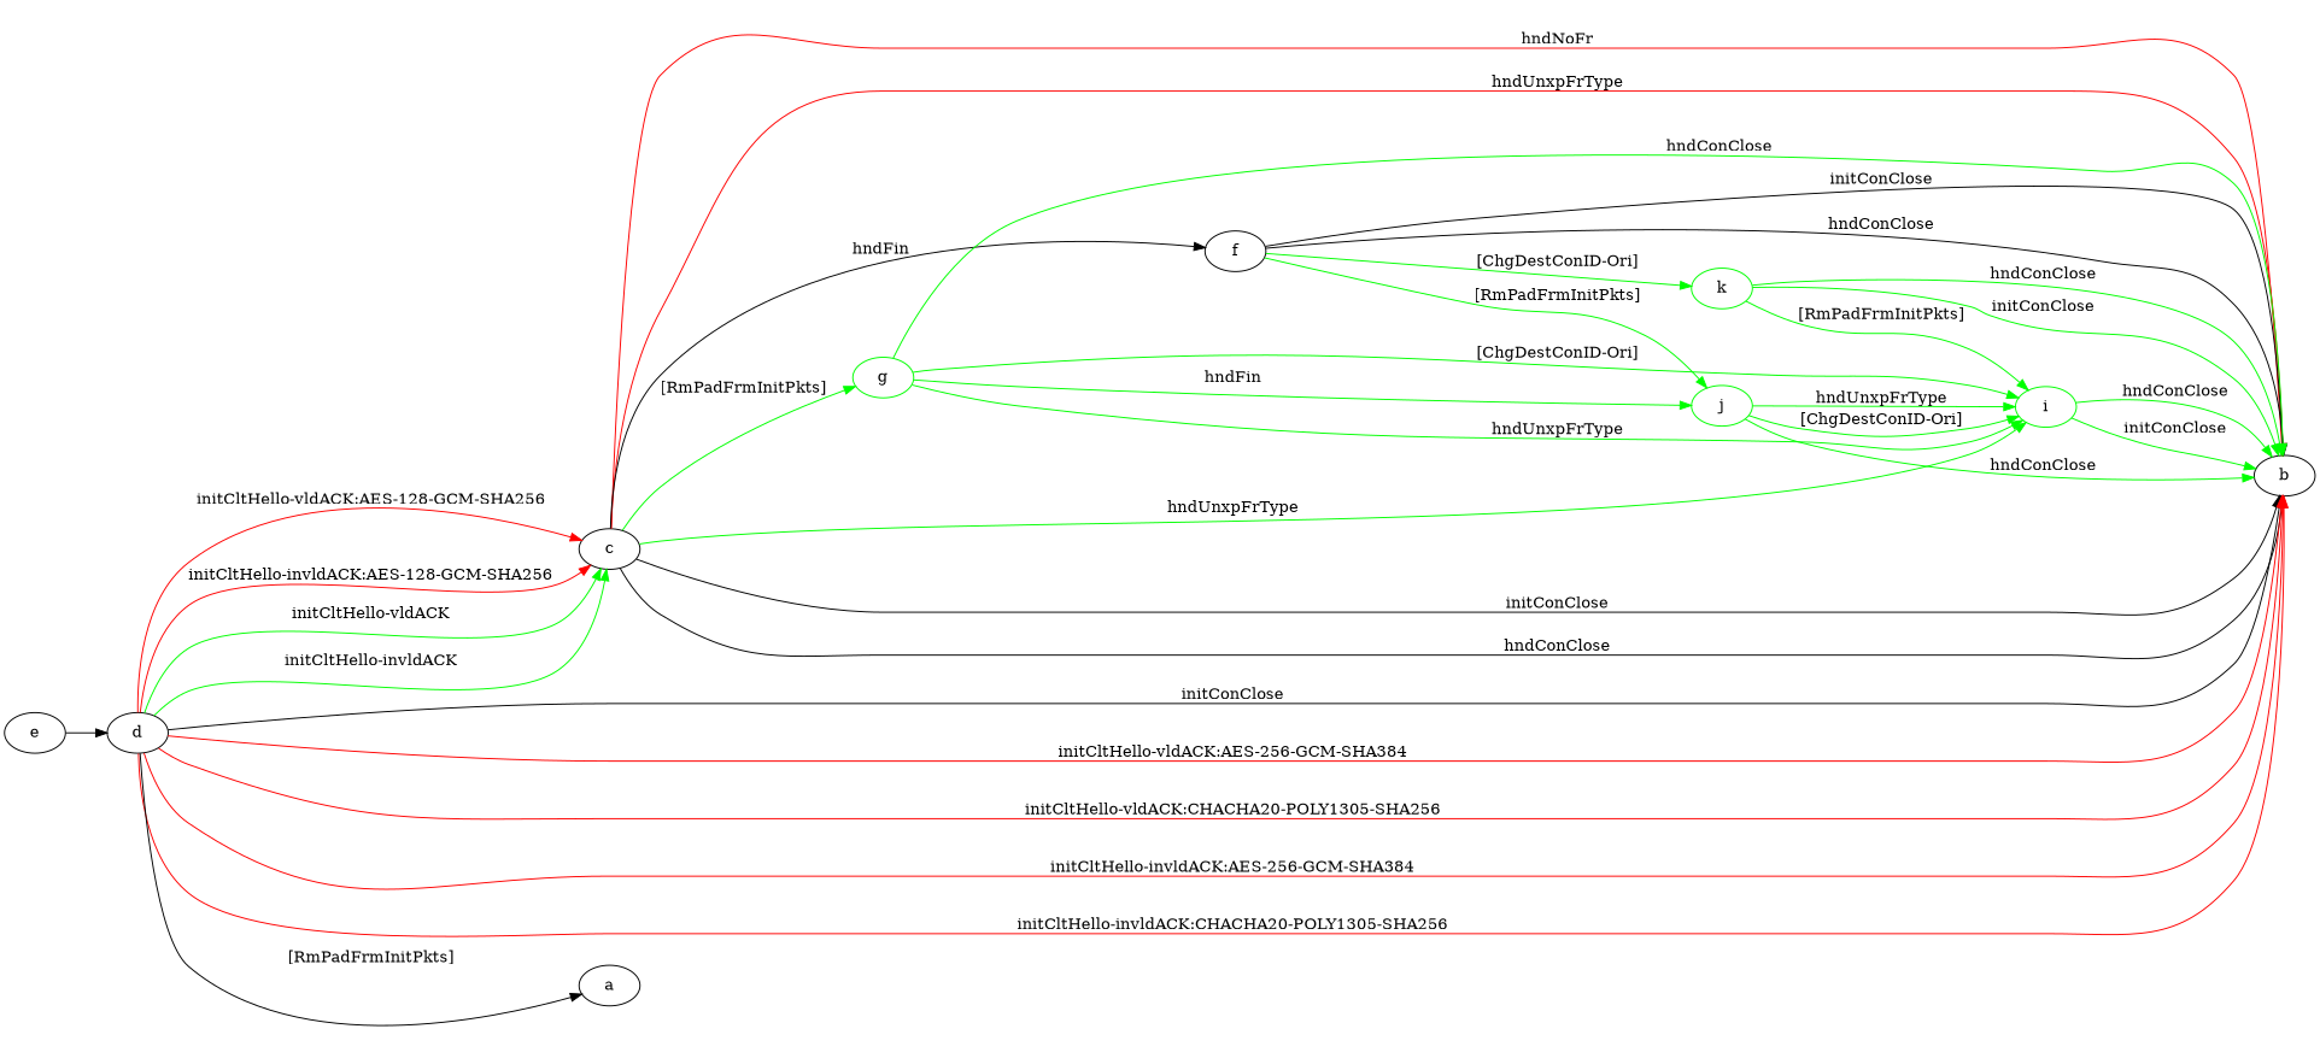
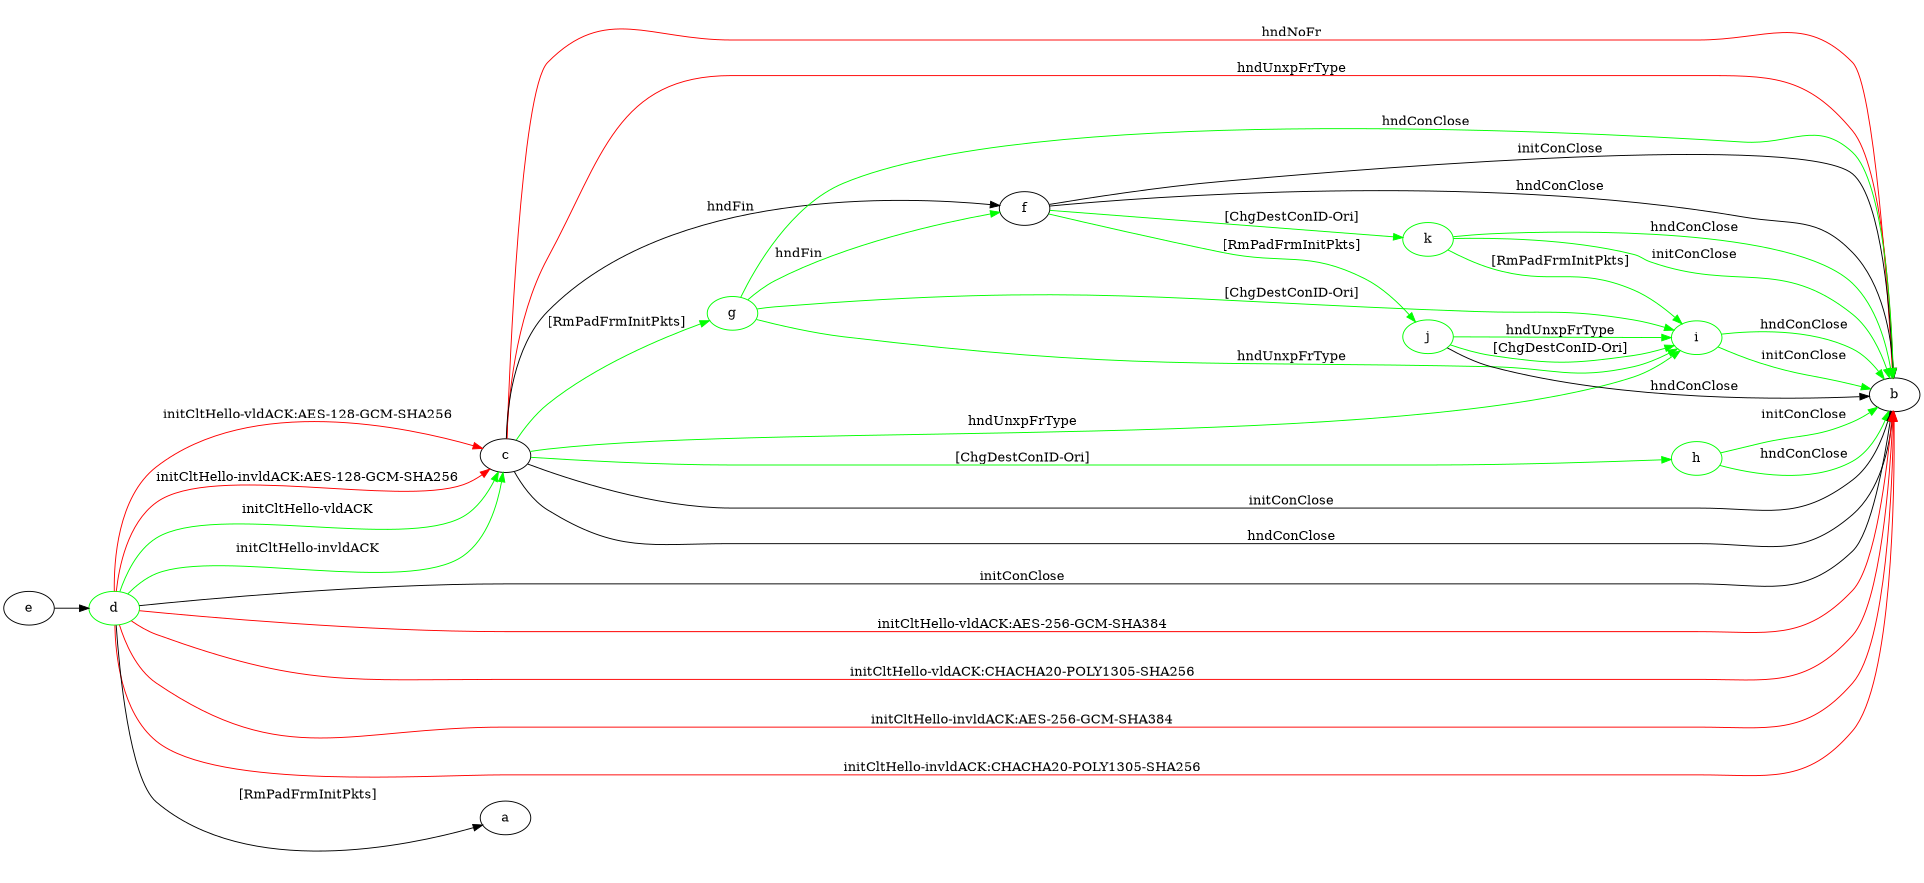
  digraph {
    rankdir=LR
    edge [color=green]
    c
    b
    f
    g [color=green]
+   h [color=green]
    i [color=green]
    j [color=green]
    k [color=green]
-   d
+   d [color=green]
    a
    e
    c -> b [label="initConClose " color=""]
    c -> b [label="hndConClose " color=""]
    c -> b [color=red label="hndNoFr "]
    c -> b [color=red label="hndUnxpFrType "]
    c -> f [label="hndFin " color=""]
    c -> g [label="[RmPadFrmInitPkts] "]
+   c -> h [label="[ChgDestConID-Ori] "]
    c -> i [label="hndUnxpFrType "]
    f -> b [label="initConClose " color=""]
    f -> b [label="hndConClose " color=""]
    f -> j [label="[RmPadFrmInitPkts] "]
    f -> k [label="[ChgDestConID-Ori] "]
    g -> b [label="hndConClose "]
    g -> i [label="hndUnxpFrType "]
    g -> i [label="[ChgDestConID-Ori] "]
-   g -> j [label="hndFin "]
+   g -> f [label="hndFin "]
+   h -> b [label="initConClose "]
+   h -> b [label="hndConClose "]
    i -> b [label="initConClose "]
    i -> b [label="hndConClose "]
-   j -> b [label="hndConClose "]
+   j -> b [color=black label="hndConClose "]
    j -> i [label="hndUnxpFrType "]
    j -> i [label="[ChgDestConID-Ori] "]
    k -> b [label="initConClose "]
    k -> b [label="hndConClose "]
    k -> i [label="[RmPadFrmInitPkts] "]
    d -> c [label="initCltHello-vldACK "]
    d -> c [label="initCltHello-invldACK "]
    d -> c [color=red label="initCltHello-vldACK:AES-128-GCM-SHA256 "]
    d -> c [color=red label="initCltHello-invldACK:AES-128-GCM-SHA256 "]
    d -> b [label="initConClose " color=""]
    d -> b [color=red label="initCltHello-vldACK:AES-256-GCM-SHA384 "]
    d -> b [color=red label="initCltHello-vldACK:CHACHA20-POLY1305-SHA256 "]
    d -> b [color=red label="initCltHello-invldACK:AES-256-GCM-SHA384 "]
    d -> b [color=red label="initCltHello-invldACK:CHACHA20-POLY1305-SHA256 "]
    d -> a [label="[RmPadFrmInitPkts] " color=""]
    e -> d [color=""]
  }
